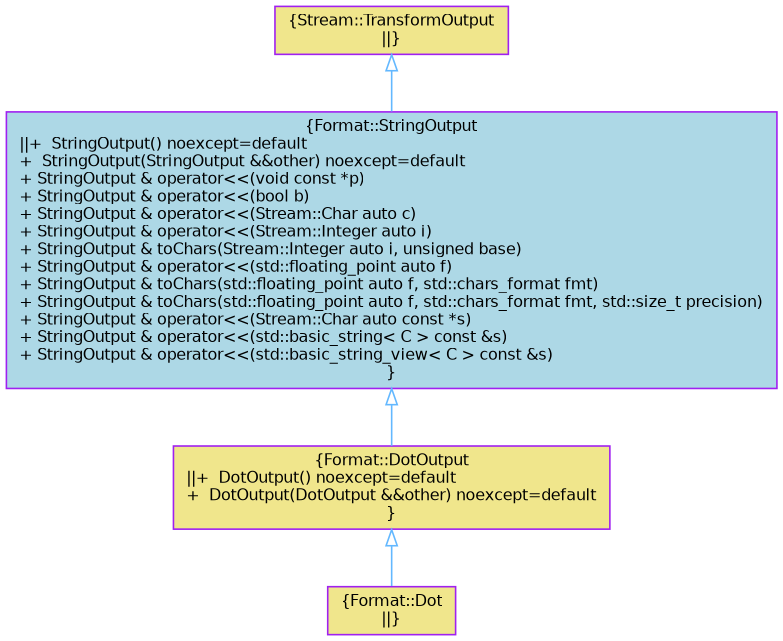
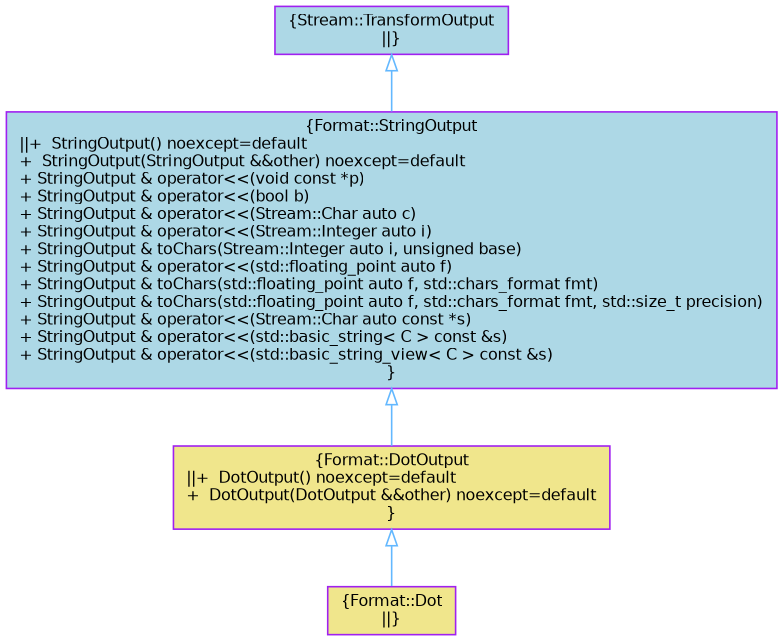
  digraph {
    node [color=purple fillcolor=khaki fontname=Helvetica fontsize=10 shape=box style=filled]
    edge [arrowtail=onormal color=steelblue1 dir=back fontname=Helvetica fontsize=10 labelfontname=Helvetica labelfontsize=10 style=solid]
    n1 [fontcolor=black height=0.2 label="{Format::Dot\n||}" width=0.4]
    n2 [height=0.2 label="{Format::DotOutput\n||+  DotOutput() noexcept=default\l+  DotOutput(DotOutput &&other) noexcept=default\l}" width=0.4]
    n3 [fillcolor=lightblue height=0.2 label="{Format::StringOutput\n||+  StringOutput() noexcept=default\l+  StringOutput(StringOutput &&other) noexcept=default\l+ StringOutput & operator\<\<(void const *p)\l+ StringOutput & operator\<\<(bool b)\l+ StringOutput & operator\<\<(Stream::Char auto c)\l+ StringOutput & operator\<\<(Stream::Integer auto i)\l+ StringOutput & toChars(Stream::Integer auto i, unsigned base)\l+ StringOutput & operator\<\<(std::floating_point auto f)\l+ StringOutput & toChars(std::floating_point auto f, std::chars_format fmt)\l+ StringOutput & toChars(std::floating_point auto f, std::chars_format fmt, std::size_t precision)\l+ StringOutput & operator\<\<(Stream::Char auto const *s)\l+ StringOutput & operator\<\<(std::basic_string\< C \> const &s)\l+ StringOutput & operator\<\<(std::basic_string_view\< C \> const &s)\l}" width=0.4]
-   n4 [height=0.2 label="{Stream::TransformOutput\n||}" width=0.4]
+   n4 [fillcolor=lightblue height=0.2 label="{Stream::TransformOutput\n||}" width=0.4]
    n2 -> n1
    n3 -> n2
    n4 -> n3
  }
